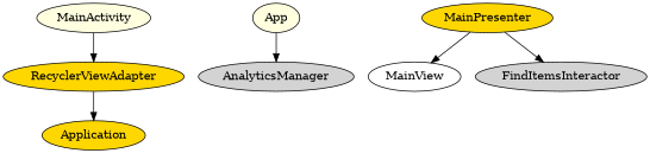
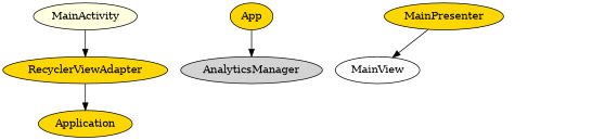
  digraph {
    concentrate=true
    node [fillcolor=gold style=filled]
    Application
-   App [fillcolor=lightyellow]
+   App
    AnalyticsManager [fillcolor=lightgrey]
    MainActivity [fillcolor=lightyellow]
    RecyclerViewAdapter
    MainPresenter
    MainView [fillcolor=white]
-   FindItemsInteractor [fillcolor=lightgrey]
    App -> AnalyticsManager
    MainActivity -> RecyclerViewAdapter
    RecyclerViewAdapter -> Application
    MainPresenter -> MainView
-   MainPresenter -> FindItemsInteractor
  }
